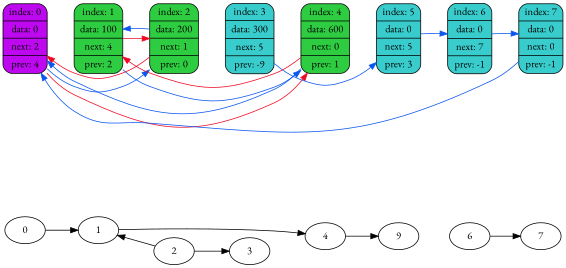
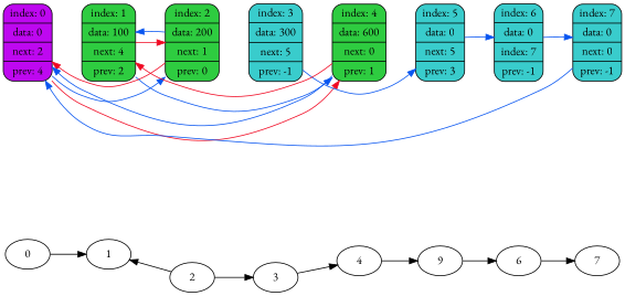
  digraph {
    fontname="EB Garamond"
    rankdir=LR
    node [fontname="EB Garamond"]
    edge [fontname="EB Garamond" color="#0855F0"]
    0
    n2 [fillcolor="#BE08F0" label="index: 0 | data: 0 | next: 2 | prev: 4" shape=record style="rounded,filled"]
    1
    n4 [fillcolor="#2ECC40" label="index: 1 | data: 100 | next: 4 | prev: 2" shape=record style="rounded,filled"]
    2
    n6 [fillcolor="#2ECC40" label="index: 2 | data: 200 | next: 1 | prev: 0" shape=record style="rounded,filled"]
    3
-   n8 [fillcolor="#39CCCC" label="index: 3 | data: 300 | next: 5 | prev: -9" shape=record style="rounded,filled"]
+   n8 [fillcolor="#39CCCC" label="index: 3 | data: 300 | next: 5 | prev: -1" shape=record style="rounded,filled"]
    4
    n10 [fillcolor="#2ECC40" label="index: 4 | data: 600 | next: 0 | prev: 1" shape=record style="rounded,filled"]
    n11 [label=9]
    n12 [fillcolor="#39CCCC" label="index: 5 | data: 0 | next: 5 | prev: 3" shape=record style="rounded,filled"]
    6
-   n14 [fillcolor="#39CCCC" label="index: 6 | data: 0 | next: 7 | prev: -1" shape=record style="rounded,filled"]
+   n14 [fillcolor="#39CCCC" label="index: 6 | data: 0 | index: 7 | prev: -1" shape=record style="rounded,filled"]
    7
    n16 [fillcolor="#39CCCC" label="index: 7 | data: 0 | next: 0 | prev: -1" shape=record style="rounded,filled"]
    subgraph sub_1 {
      rank=same
      0
      n2
    }
    subgraph sub_2 {
      rank=same
      1
      n4
    }
    subgraph sub_3 {
      rank=same
      2
      n6
    }
    subgraph sub_4 {
      rank=same
      3
      n8
    }
    subgraph sub_5 {
      rank=same
      4
      n10
    }
    subgraph sub_6 {
      rank=same
      n11
      n12
    }
    subgraph sub_7 {
      rank=same
      6
      n14
    }
    subgraph sub_8 {
      rank=same
      7
      n16
    }
    0 -> 1 [color=""]
    n2 -> n4 [color=none penwidth=100000000]
    n2 -> n6 [constraint=false]
    n2 -> n10 [color="#F00822" constraint=false]
    n4 -> n6 [color=none penwidth=100000000]
    n4 -> n6 [color="#F00822" constraint=false]
    n4 -> n10 [constraint=false]
    2 -> 1 [color=""]
    2 -> 3 [color=""]
    n6 -> n2 [color="#F00822" constraint=false]
    n6 -> n4 [constraint=false]
    n6 -> n8 [color=none penwidth=100000000]
-   1 -> 4 [color=""]
+   3 -> 4 [color=""]
    n8 -> n10 [color=none penwidth=100000000]
    n8 -> n12 [constraint=false]
    4 -> n11 [color=""]
    n10 -> n2 [constraint=false]
    n10 -> n4 [color="#F00822" constraint=false]
    n10 -> n12 [color=none penwidth=100000000]
+   n11 -> 6 [color=""]
    n12 -> n14 [color=none penwidth=100000000]
    n12 -> n14 [constraint=false]
    6 -> 7 [color=""]
    n14 -> n16 [color=none penwidth=100000000]
    n14 -> n16 [constraint=false]
    n16 -> n2 [constraint=false]
  }
